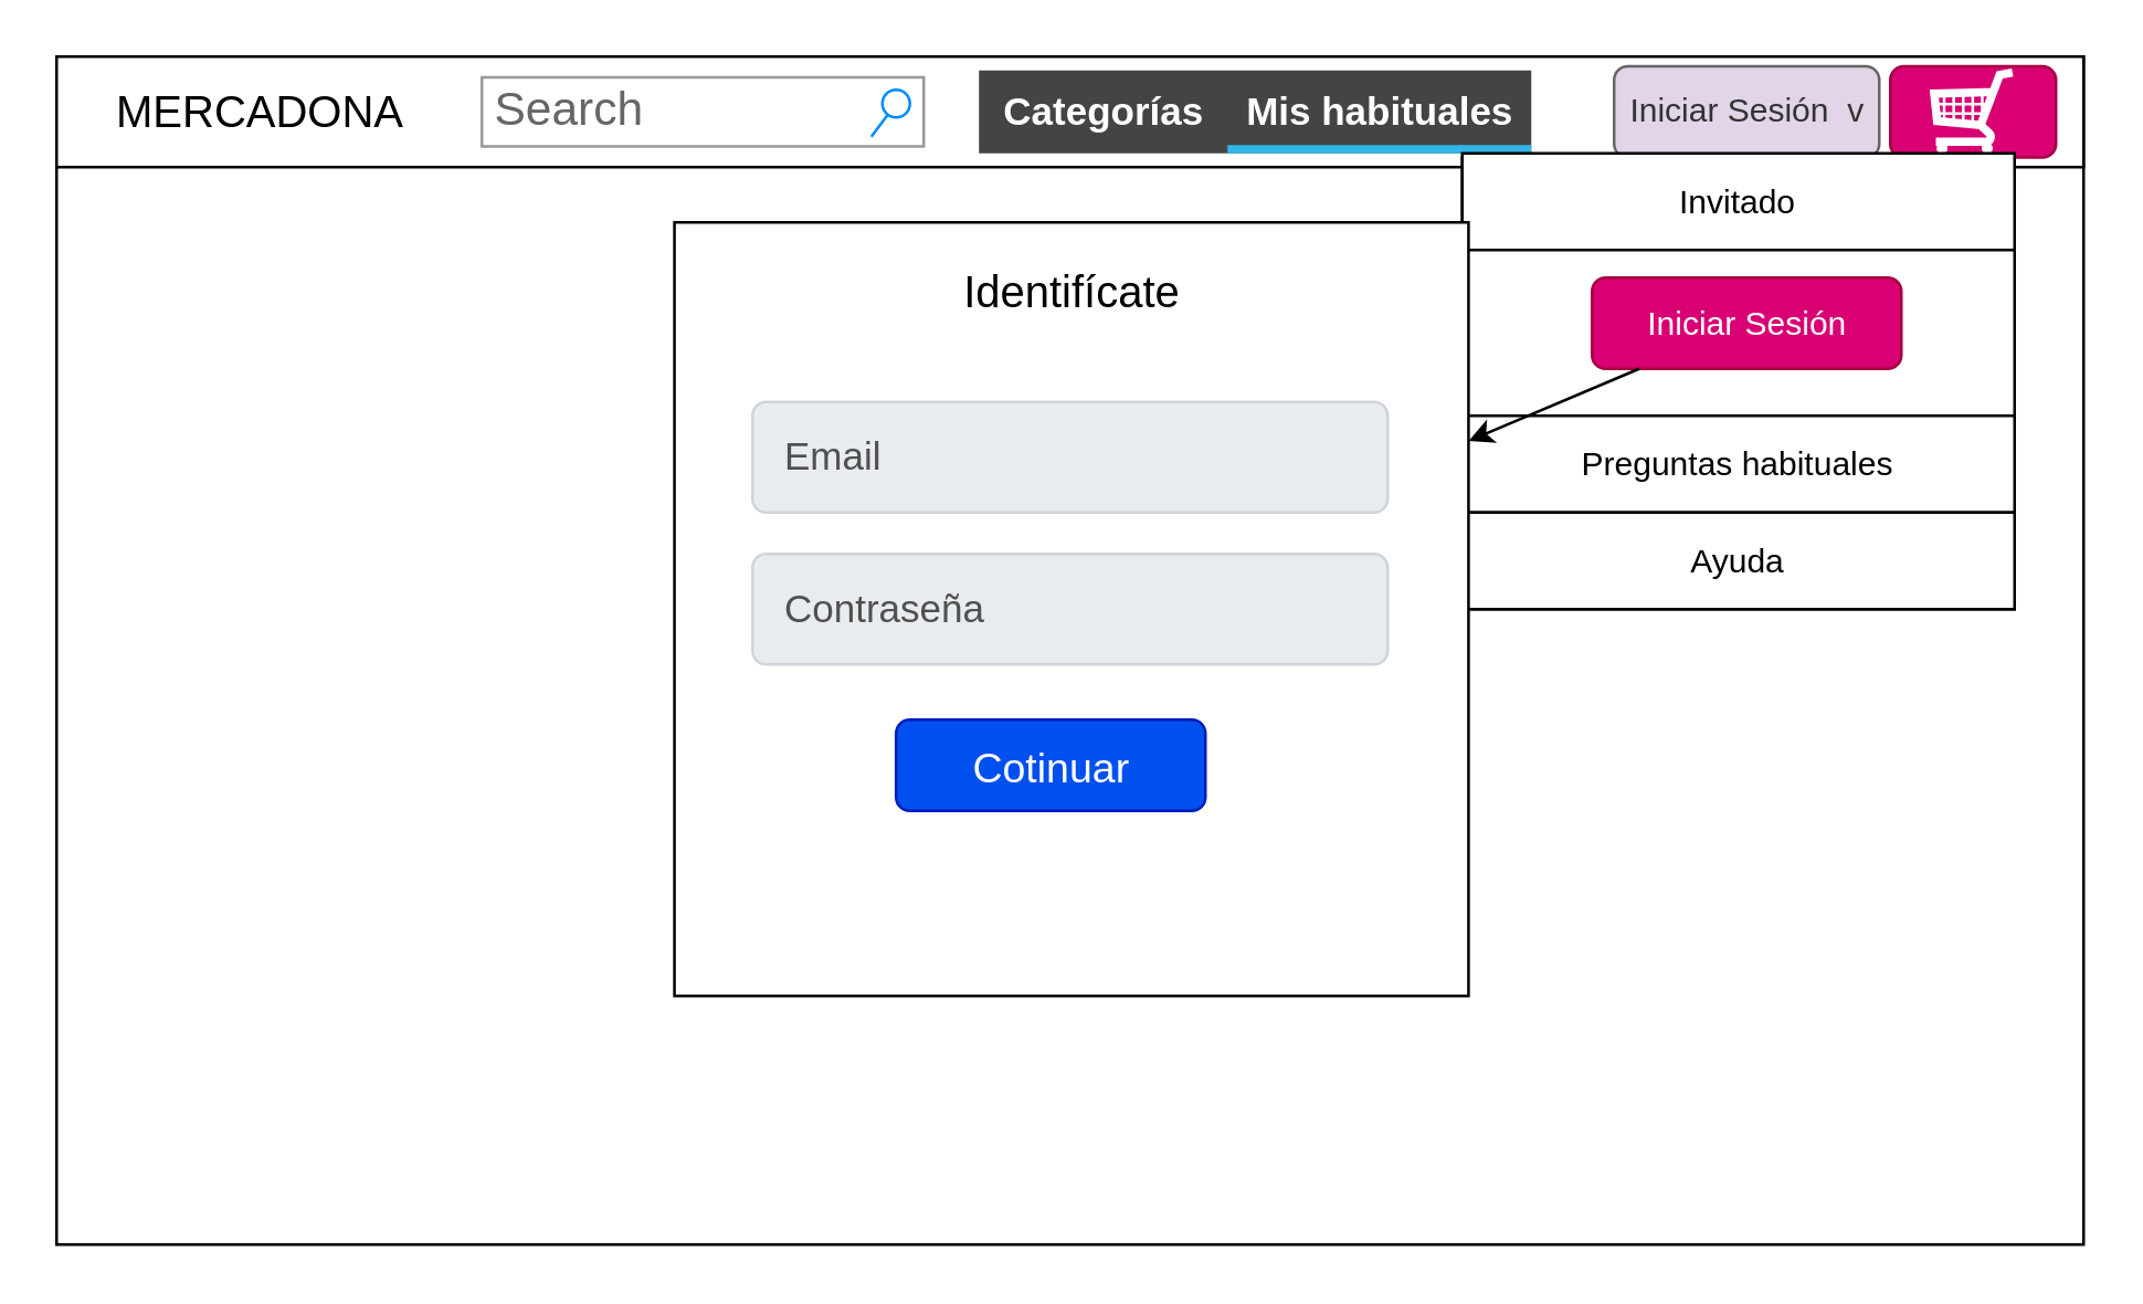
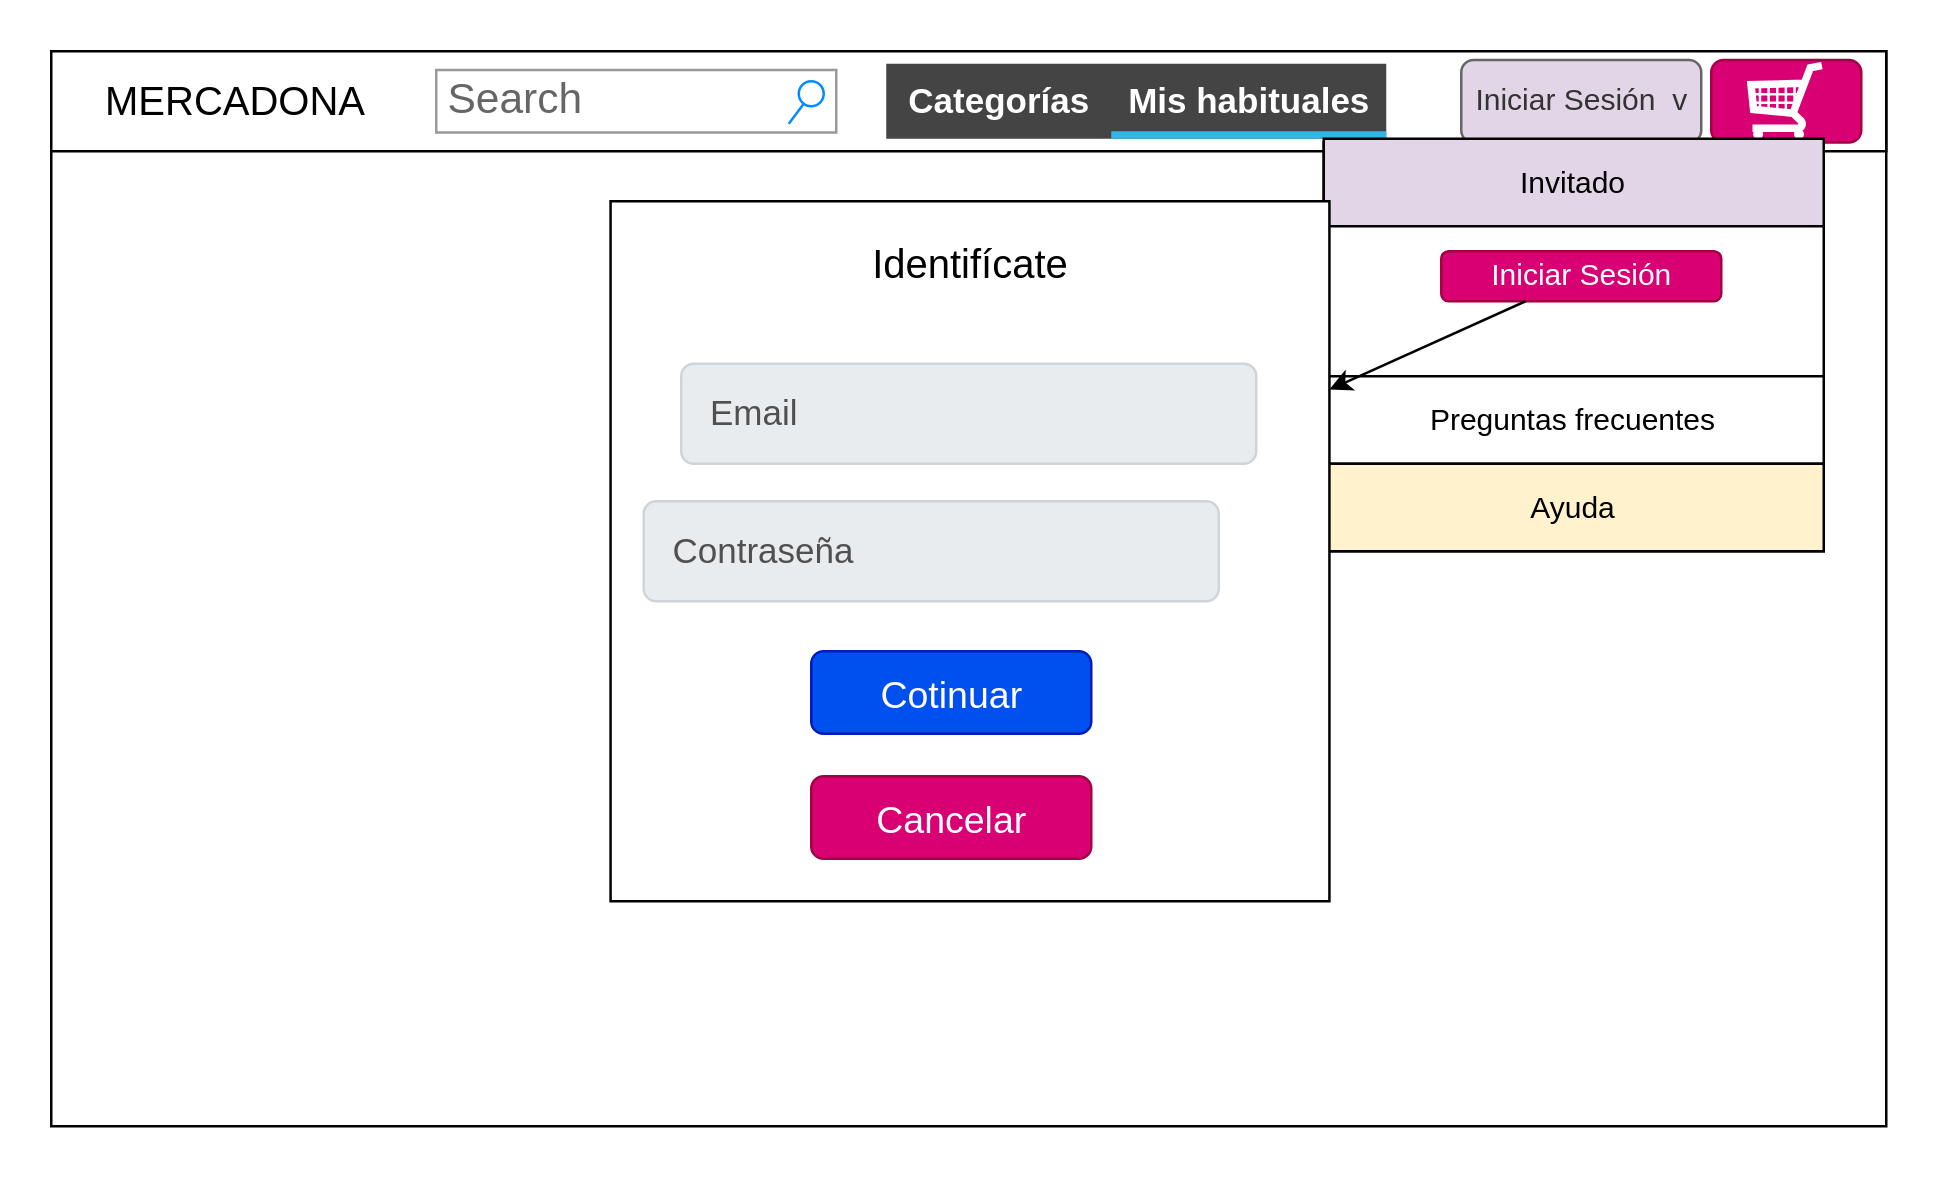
  <mxCell id="0" />
  <mxCell id="1" parent="0" />
  <mxCell id="2" value="" style="rounded=0;whiteSpace=wrap;html=1;" parent="1" vertex="1"><mxGeometry x="20" y="20" width="734" height="430" as="geometry" /></mxCell>
  <mxCell id="3" value="" style="rounded=0;whiteSpace=wrap;html=1;" parent="1" vertex="1"><mxGeometry x="20" y="20" width="734" height="40" as="geometry" /></mxCell>
  <mxCell id="4" value="Search" style="strokeWidth=1;shadow=0;dashed=0;align=center;html=1;shape=mxgraph.mockup.forms.searchBox;strokeColor=#999999;mainText=;strokeColor2=#008cff;fontColor=#666666;fontSize=17;align=left;spacingLeft=3;" parent="1" vertex="1"><mxGeometry x="174" y="27.5" width="160" height="25" as="geometry" /></mxCell>
  <mxCell id="5" value="MERCADONA" style="text;html=1;strokeColor=none;fillColor=none;align=center;verticalAlign=middle;whiteSpace=wrap;rounded=0;fontSize=16;" parent="1" vertex="1"><mxGeometry x="64" y="25" width="60" height="30" as="geometry" /></mxCell>
  <mxCell id="6" value="" style="strokeWidth=1;html=1;shadow=0;dashed=0;shape=mxgraph.android.rrect;rSize=0;fillColor=#444444;strokeColor=none;fontSize=16;" parent="1" vertex="1"><mxGeometry x="354" y="25" width="200" height="30" as="geometry" /></mxCell>
  <mxCell id="7" value="Categorías" style="strokeWidth=1;html=1;shadow=0;dashed=0;shape=mxgraph.android.anchor;fontStyle=1;fontColor=#ffffff;fontSize=14;" parent="6" vertex="1"><mxGeometry x="20.438" width="49.75" height="30" as="geometry" /></mxCell>
  <mxCell id="8" value="Mis habituales" style="strokeWidth=1;html=1;shadow=0;dashed=0;shape=mxgraph.android.rrect;rSize=0;fontStyle=1;fillColor=none;strokeColor=none;fontColor=#ffffff;fontSize=14;" parent="6" vertex="1"><mxGeometry x="90" width="110" height="30" as="geometry" /></mxCell>
  <mxCell id="9" value="" style="strokeWidth=1;html=1;shadow=0;dashed=0;shape=mxgraph.android.rrect;rSize=0;fillColor=#33b5e5;strokeColor=none;fontSize=16;" parent="8" vertex="1"><mxGeometry y="27" width="110.0" height="3" as="geometry" /></mxCell>
  <mxCell id="10" value="Iniciar Sesión&amp;nbsp; v" style="rounded=1;fillColor=#e1d5e7;strokeColor=#666666;html=1;fontColor=#333333;align=center;verticalAlign=middle;fontStyle=0;fontSize=12;sketch=0;" parent="1" vertex="1"><mxGeometry x="584" y="23.5" width="96" height="33" as="geometry" /></mxCell>
  <mxCell id="11" value="" style="rounded=1;fillColor=#d80073;strokeColor=#A50040;html=1;fontColor=#ffffff;align=center;verticalAlign=middle;fontStyle=0;fontSize=12;sketch=0;" vertex="1" parent="1"><mxGeometry x="684" y="23.5" width="60" height="33" as="geometry" /></mxCell>
  <mxCell id="12" value="" style="verticalLabelPosition=bottom;shadow=0;dashed=0;align=center;html=1;verticalAlign=top;strokeWidth=1;shape=mxgraph.mockup.misc.shoppingCart;strokeColor=#FFFFFF;fillColor=none;" vertex="1" parent="1"><mxGeometry x="699" y="25" width="30" height="30" as="geometry" /></mxCell>
  <mxCell id="13" value="" style="rounded=0;whiteSpace=wrap;html=1;" vertex="1" parent="1"><mxGeometry x="529" y="56.5" width="200" height="163.5" as="geometry" /></mxCell>
- <mxCell id="14" value="Invitado" style="rounded=0;whiteSpace=wrap;html=1;" vertex="1" parent="1"><mxGeometry x="529" y="55" width="200" height="35" as="geometry" /></mxCell>
- <mxCell id="15" value="Iniciar Sesión" style="rounded=1;fillColor=#d80073;strokeColor=#A50040;html=1;fontColor=#ffffff;align=center;verticalAlign=middle;fontStyle=0;fontSize=12;sketch=0;" vertex="1" parent="1"><mxGeometry x="576" y="100" width="112" height="33" as="geometry" /></mxCell>
- <mxCell id="16" value="Preguntas habituales" style="rounded=0;whiteSpace=wrap;html=1;" vertex="1" parent="1"><mxGeometry x="529" y="150" width="200" height="35" as="geometry" /></mxCell>
- <mxCell id="17" value="Ayuda" style="rounded=0;whiteSpace=wrap;html=1;" vertex="1" parent="1"><mxGeometry x="529" y="185" width="200" height="35" as="geometry" /></mxCell>
+ <mxCell id="14" value="Invitado" style="rounded=0;whiteSpace=wrap;html=1;fillColor=#e1d5e7;" vertex="1" parent="1"><mxGeometry x="529" y="55" width="200" height="35" as="geometry" /></mxCell>
+ <mxCell id="15" value="Iniciar Sesión" style="rounded=1;fillColor=#d80073;strokeColor=#A50040;html=1;fontColor=#ffffff;align=center;verticalAlign=middle;fontStyle=0;fontSize=12;sketch=0;" vertex="1" parent="1"><mxGeometry x="576" y="100" width="112" height="20" as="geometry" /></mxCell>
+ <mxCell id="16" value="Preguntas frecuentes" style="rounded=0;whiteSpace=wrap;html=1;" vertex="1" parent="1"><mxGeometry x="529" y="150" width="200" height="35" as="geometry" /></mxCell>
+ <mxCell id="17" value="Ayuda" style="rounded=0;whiteSpace=wrap;html=1;fillColor=#fff2cc;" vertex="1" parent="1"><mxGeometry x="529" y="185" width="200" height="35" as="geometry" /></mxCell>
  <mxCell id="18" value="" style="rounded=0;whiteSpace=wrap;html=1;" vertex="1" parent="1"><mxGeometry x="243.73" y="80" width="287.54" height="280" as="geometry" /></mxCell>
  <mxCell id="19" style="edgeStyle=none;html=1;" edge="1" parent="1" target="18"><mxGeometry relative="1" as="geometry"><mxPoint x="389.06" y="80" as="sourcePoint" /></mxGeometry></mxCell>
  <mxCell id="20" value="Identifícate" style="text;html=1;strokeColor=none;fillColor=none;align=center;verticalAlign=middle;whiteSpace=wrap;rounded=0;fontSize=16;" vertex="1" parent="1"><mxGeometry x="358" y="90" width="60" height="30" as="geometry" /></mxCell>
  <mxCell id="21" value="Email" style="html=1;shadow=0;dashed=0;shape=mxgraph.bootstrap.rrect;rSize=5;strokeColor=#CED4DA;strokeWidth=1;fillColor=#E9ECEF;fontColor=#505050;whiteSpace=wrap;align=left;verticalAlign=middle;spacingLeft=10;fontSize=14;" vertex="1" parent="1"><mxGeometry x="272" y="145" width="230" height="40" as="geometry" /></mxCell>
- <mxCell id="22" value="Contraseña" style="html=1;shadow=0;dashed=0;shape=mxgraph.bootstrap.rrect;rSize=5;strokeColor=#CED4DA;strokeWidth=1;fillColor=#E9ECEF;fontColor=#505050;whiteSpace=wrap;align=left;verticalAlign=middle;spacingLeft=10;fontSize=14;" vertex="1" parent="1"><mxGeometry x="272" y="200" width="230" height="40" as="geometry" /></mxCell>
+ <mxCell id="22" value="Contraseña" style="html=1;shadow=0;dashed=0;shape=mxgraph.bootstrap.rrect;rSize=5;strokeColor=#CED4DA;strokeWidth=1;fillColor=#E9ECEF;fontColor=#505050;whiteSpace=wrap;align=left;verticalAlign=middle;spacingLeft=10;fontSize=14;" vertex="1" parent="1"><mxGeometry x="257" y="200" width="230" height="40" as="geometry" /></mxCell>
+ <mxCell id="23" value="Cancelar" style="rounded=1;fillColor=#d80073;strokeColor=#A50040;html=1;fontColor=#ffffff;align=center;verticalAlign=middle;fontStyle=0;fontSize=15;sketch=0;" vertex="1" parent="1"><mxGeometry x="324" y="310" width="112" height="33" as="geometry" /></mxCell>
  <mxCell id="24" value="Cotinuar" style="rounded=1;fillColor=#0050ef;strokeColor=#001DBC;html=1;fontColor=#ffffff;align=center;verticalAlign=middle;fontStyle=0;fontSize=15;sketch=0;" vertex="1" parent="1"><mxGeometry x="324" y="260" width="112" height="33" as="geometry" /></mxCell>
  <mxCell id="25" style="edgeStyle=none;html=1;fontSize=15;" edge="1" parent="1" source="15" target="18"><mxGeometry relative="1" as="geometry" /></mxCell>
